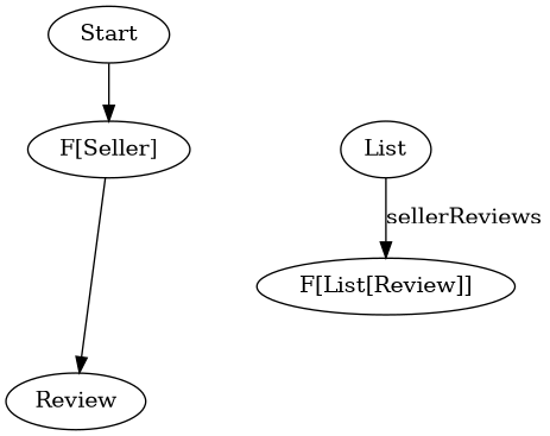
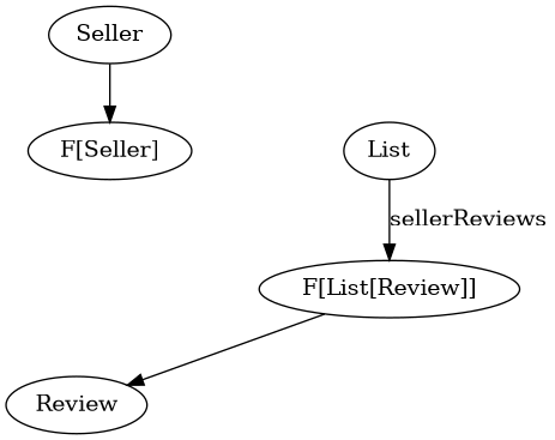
  digraph {
    n1 [group=upper label="F[Seller]"]
    n2 [group=middle label=List]
    n3 [group=middle label="F[List[Review]]"]
-   Start
+   Start [label=Seller]
    n5 [label=Review]
    subgraph sub_1 {
      rank=same
      n1
      n2
    }
    n1 -> n2 [dir=back style=invis xlabel=liftFlat]
    n1 -> n3 [label="sellerReviews.liftFlat" style=invis]
    n2 -> n3 [label=sellerReviews]
-   n1 -> n5
+   n3 -> n5
    Start -> n1
  }
